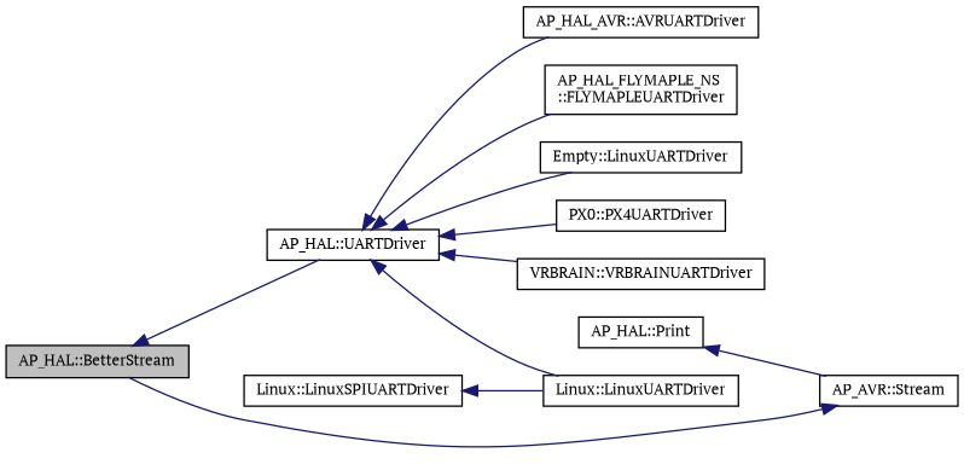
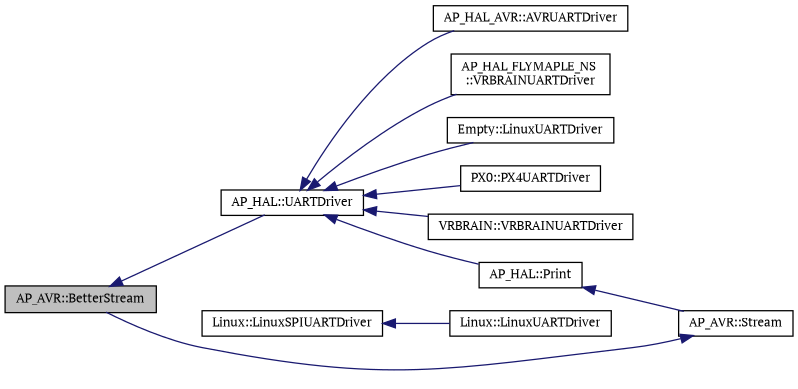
  digraph {
    fontname="PT Serif"
    rankdir=LR
    node [color=black fillcolor=white fontname="PT Serif" fontsize=10 shape=record style=filled]
    edge [color=midnightblue dir=back fontname="PT Serif" fontsize=10 labelfontname=Helvetica labelfontsize=10 style=solid]
-   n1 [fillcolor=grey75 fontcolor=black height=0.2 label="AP_HAL::BetterStream" width=0.4]
+   n1 [fillcolor=grey75 fontcolor=black height=0.2 label="AP_AVR::BetterStream" width=0.4]
    n2 [height=0.2 label="AP_HAL::UARTDriver" width=0.4]
    n3 [height=0.2 label="AP_HAL_AVR::AVRUARTDriver" width=0.4]
-   n4 [height=0.2 label="AP_HAL_FLYMAPLE_NS\l::FLYMAPLEUARTDriver" width=0.4]
+   n4 [height=0.2 label="AP_HAL_FLYMAPLE_NS\l::VRBRAINUARTDriver" width=0.4]
    n5 [height=0.2 label="Empty::LinuxUARTDriver" width=0.4]
    n6 [height=0.2 label="Linux::LinuxUARTDriver" width=0.4]
    n7 [height=0.2 label="PX0::PX4UARTDriver" width=0.4]
    n8 [height=0.2 label="VRBRAIN::VRBRAINUARTDriver" width=0.4]
    n9 [height=0.2 label="AP_AVR::Stream" width=0.4]
    n10 [height=0.2 label="AP_HAL::Print" width=0.4]
    n11 [height=0.2 label="Linux::LinuxSPIUARTDriver" width=0.4]
    n1 -> n2
    n2 -> n3
    n2 -> n4
    n2 -> n5
-   n2 -> n6
+   n2 -> n10
    n2 -> n7
    n2 -> n8
    n9 -> n1
    n10 -> n9
    n11 -> n6
  }
